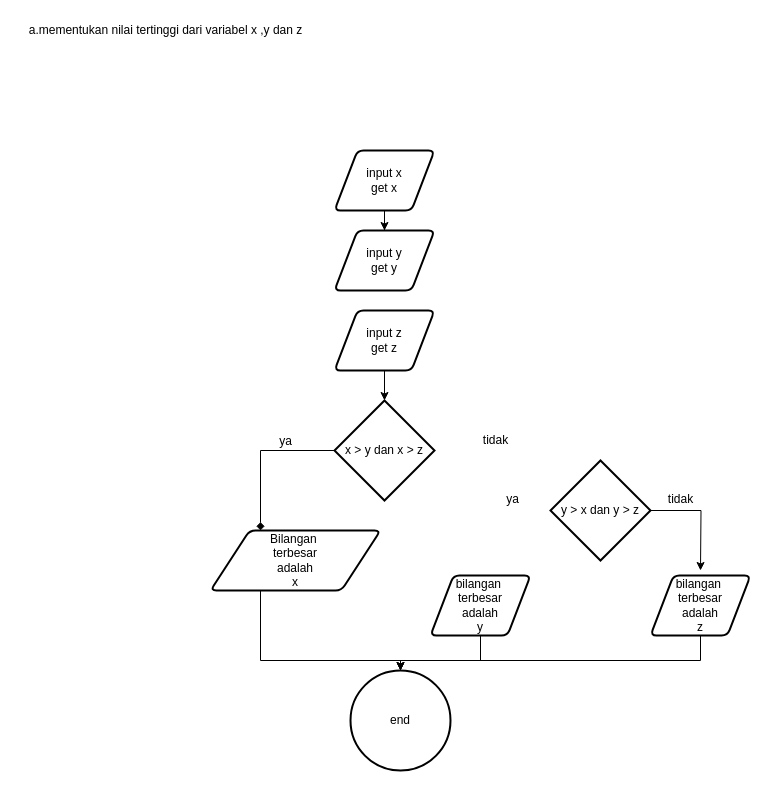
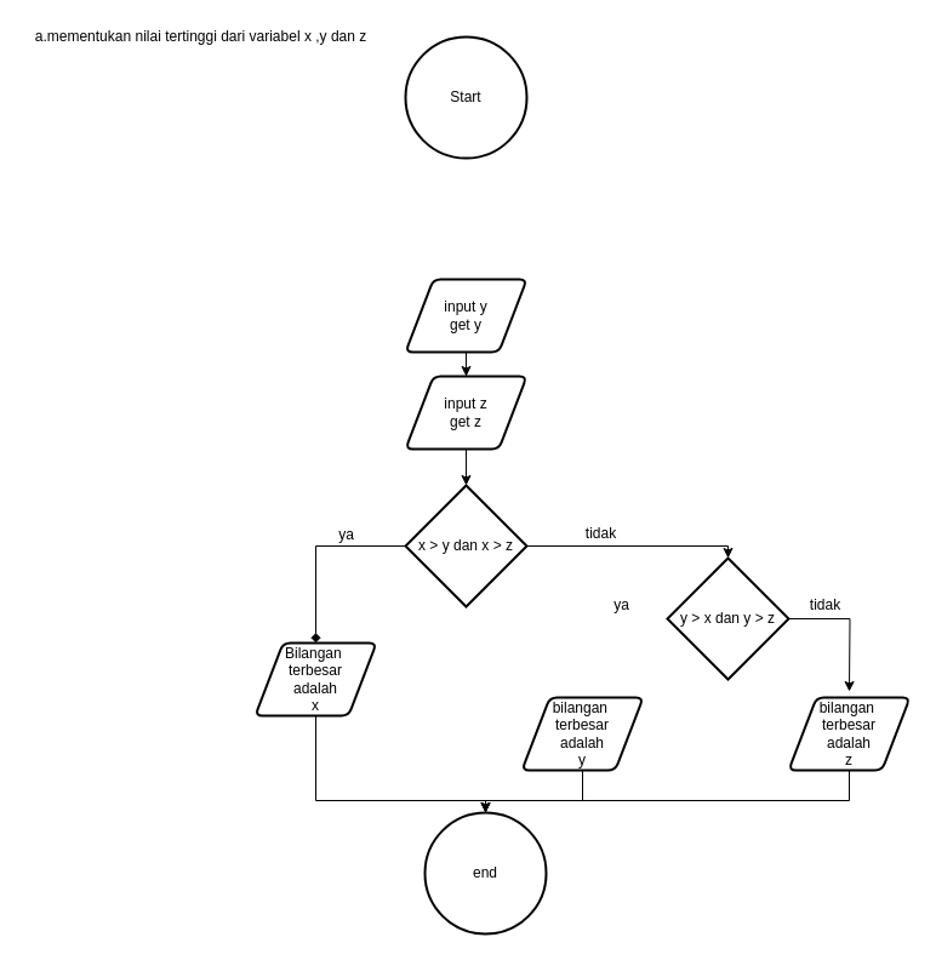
  <mxCell id="0" />
  <mxCell id="1" parent="0" />
- <mxCell id="3" style="edgeStyle=orthogonalEdgeStyle;rounded=0;orthogonalLoop=1;jettySize=auto;html=1;" edge="1" parent="1" source="4" target="6"><mxGeometry relative="1" as="geometry"><mxPoint x="384" y="340" as="targetPoint" /></mxGeometry></mxCell>
- <mxCell id="4" value="input x&lt;br&gt;get x" style="shape=parallelogram;html=1;strokeWidth=2;perimeter=parallelogramPerimeter;whiteSpace=wrap;rounded=1;arcSize=12;size=0.23;" vertex="1" parent="1"><mxGeometry x="334" y="150" width="100" height="60" as="geometry" /></mxCell>
+ <mxCell id="2" value="Start" style="strokeWidth=2;html=1;shape=mxgraph.flowchart.start_2;whiteSpace=wrap;" vertex="1" parent="1"><mxGeometry x="334" y="30" width="100" height="100" as="geometry" /></mxCell>
+ <mxCell id="5" value="" style="edgeStyle=orthogonalEdgeStyle;rounded=0;orthogonalLoop=1;jettySize=auto;html=1;" edge="1" parent="1" source="6" target="8"><mxGeometry relative="1" as="geometry" /></mxCell>
  <mxCell id="6" value="input y&lt;br&gt;get y" style="shape=parallelogram;html=1;strokeWidth=2;perimeter=parallelogramPerimeter;whiteSpace=wrap;rounded=1;arcSize=12;size=0.23;" vertex="1" parent="1"><mxGeometry x="334" y="230" width="100" height="60" as="geometry" /></mxCell>
  <mxCell id="7" style="edgeStyle=orthogonalEdgeStyle;rounded=0;orthogonalLoop=1;jettySize=auto;html=1;" edge="1" parent="1" source="8" target="11"><mxGeometry relative="1" as="geometry" /></mxCell>
  <mxCell id="8" value="input z&lt;br&gt;get z" style="shape=parallelogram;html=1;strokeWidth=2;perimeter=parallelogramPerimeter;whiteSpace=wrap;rounded=1;arcSize=12;size=0.23;" vertex="1" parent="1"><mxGeometry x="334" y="310" width="100" height="60" as="geometry" /></mxCell>
  <mxCell id="9" style="edgeStyle=orthogonalEdgeStyle;rounded=0;orthogonalLoop=1;jettySize=auto;html=1;endArrow=diamond;" edge="1" parent="1" source="11" target="13"><mxGeometry relative="1" as="geometry"><mxPoint x="260" y="530" as="targetPoint" /><Array as="points"><mxPoint x="260" y="450" /></Array></mxGeometry></mxCell>
+ <mxCell id="10" style="edgeStyle=orthogonalEdgeStyle;rounded=0;orthogonalLoop=1;jettySize=auto;html=1;" edge="1" parent="1" source="11" target="21"><mxGeometry relative="1" as="geometry"><mxPoint x="600" y="470" as="targetPoint" /><Array as="points"><mxPoint x="600" y="450" /></Array></mxGeometry></mxCell>
  <mxCell id="11" value="x &amp;gt; y dan x &amp;gt; z" style="strokeWidth=2;html=1;shape=mxgraph.flowchart.decision;whiteSpace=wrap;" vertex="1" parent="1"><mxGeometry x="334" y="400" width="100" height="100" as="geometry" /></mxCell>
  <mxCell id="12" style="edgeStyle=orthogonalEdgeStyle;rounded=0;orthogonalLoop=1;jettySize=auto;html=1;" edge="1" parent="1" source="13"><mxGeometry relative="1" as="geometry"><mxPoint x="400" y="670" as="targetPoint" /><Array as="points"><mxPoint x="260" y="660" /><mxPoint x="400" y="660" /></Array></mxGeometry></mxCell>
- <mxCell id="13" value="Bilangan&amp;nbsp;&lt;br&gt;terbesar&lt;br&gt;adalah&lt;br&gt;x" style="shape=parallelogram;html=1;strokeWidth=2;perimeter=parallelogramPerimeter;whiteSpace=wrap;rounded=1;arcSize=12;size=0.23;" vertex="1" parent="1"><mxGeometry x="210" y="530" width="170" height="60" as="geometry" /></mxCell>
+ <mxCell id="13" value="Bilangan&amp;nbsp;&lt;br&gt;terbesar&lt;br&gt;adalah&lt;br&gt;x" style="shape=parallelogram;html=1;strokeWidth=2;perimeter=parallelogramPerimeter;whiteSpace=wrap;rounded=1;arcSize=12;size=0.23;" vertex="1" parent="1"><mxGeometry x="210" y="530" width="100" height="60" as="geometry" /></mxCell>
  <mxCell id="14" style="edgeStyle=orthogonalEdgeStyle;rounded=0;orthogonalLoop=1;jettySize=auto;html=1;" edge="1" parent="1" source="15"><mxGeometry relative="1" as="geometry"><mxPoint x="400" y="670" as="targetPoint" /><Array as="points"><mxPoint x="480" y="660" /><mxPoint x="400" y="660" /></Array></mxGeometry></mxCell>
  <mxCell id="15" value="bilangan&amp;nbsp;&lt;br&gt;terbesar&lt;br&gt;adalah&lt;br&gt;y" style="shape=parallelogram;html=1;strokeWidth=2;perimeter=parallelogramPerimeter;whiteSpace=wrap;rounded=1;arcSize=12;size=0.23;" vertex="1" parent="1"><mxGeometry x="430" y="575" width="100" height="60" as="geometry" /></mxCell>
  <mxCell id="16" value="end" style="strokeWidth=2;html=1;shape=mxgraph.flowchart.start_2;whiteSpace=wrap;" vertex="1" parent="1"><mxGeometry x="350" y="670" width="100" height="100" as="geometry" /></mxCell>
  <mxCell id="17" value="ya" style="text;html=1;align=center;verticalAlign=middle;resizable=0;points=[];autosize=1;" vertex="1" parent="1"><mxGeometry x="270" y="431" width="30" height="20" as="geometry" /></mxCell>
  <mxCell id="18" value="tidak" style="text;html=1;align=center;verticalAlign=middle;resizable=0;points=[];autosize=1;" vertex="1" parent="1"><mxGeometry x="475" y="430" width="40" height="20" as="geometry" /></mxCell>
  <mxCell id="19" value="a.mementukan nilai tertinggi dari variabel x ,y dan z" style="text;html=1;align=center;verticalAlign=middle;resizable=0;points=[];autosize=1;" vertex="1" parent="1"><mxGeometry y="20" width="290" height="20" as="geometry" x="20" /></mxCell>
  <mxCell id="20" style="edgeStyle=orthogonalEdgeStyle;rounded=0;orthogonalLoop=1;jettySize=auto;html=1;" edge="1" parent="1" source="21"><mxGeometry relative="1" as="geometry"><mxPoint x="700" y="570" as="targetPoint" /></mxGeometry></mxCell>
  <mxCell id="21" value="y &amp;gt; x dan y &amp;gt; z" style="strokeWidth=2;html=1;shape=mxgraph.flowchart.decision;whiteSpace=wrap;" vertex="1" parent="1"><mxGeometry x="550" y="460" width="100" height="100" as="geometry" /></mxCell>
  <mxCell id="22" value="ya" style="text;html=1;align=center;verticalAlign=middle;resizable=0;points=[];autosize=1;" vertex="1" parent="1"><mxGeometry x="497" y="489" width="30" height="20" as="geometry" /></mxCell>
  <mxCell id="23" style="edgeStyle=orthogonalEdgeStyle;rounded=0;orthogonalLoop=1;jettySize=auto;html=1;entryX=0.5;entryY=0;entryDx=0;entryDy=0;entryPerimeter=0;" edge="1" parent="1" source="24" target="16"><mxGeometry relative="1" as="geometry"><mxPoint x="480" y="660" as="targetPoint" /><Array as="points"><mxPoint x="700" y="660" /><mxPoint x="400" y="660" /></Array></mxGeometry></mxCell>
  <mxCell id="24" value="bilangan&amp;nbsp;&lt;br&gt;terbesar&lt;br&gt;adalah&lt;br&gt;z" style="shape=parallelogram;html=1;strokeWidth=2;perimeter=parallelogramPerimeter;whiteSpace=wrap;rounded=1;arcSize=12;size=0.23;" vertex="1" parent="1"><mxGeometry x="650" y="575" width="100" height="60" as="geometry" /></mxCell>
  <mxCell id="25" value="tidak" style="text;html=1;align=center;verticalAlign=middle;resizable=0;points=[];autosize=1;" vertex="1" parent="1"><mxGeometry x="660" y="489" width="40" height="20" as="geometry" /></mxCell>
